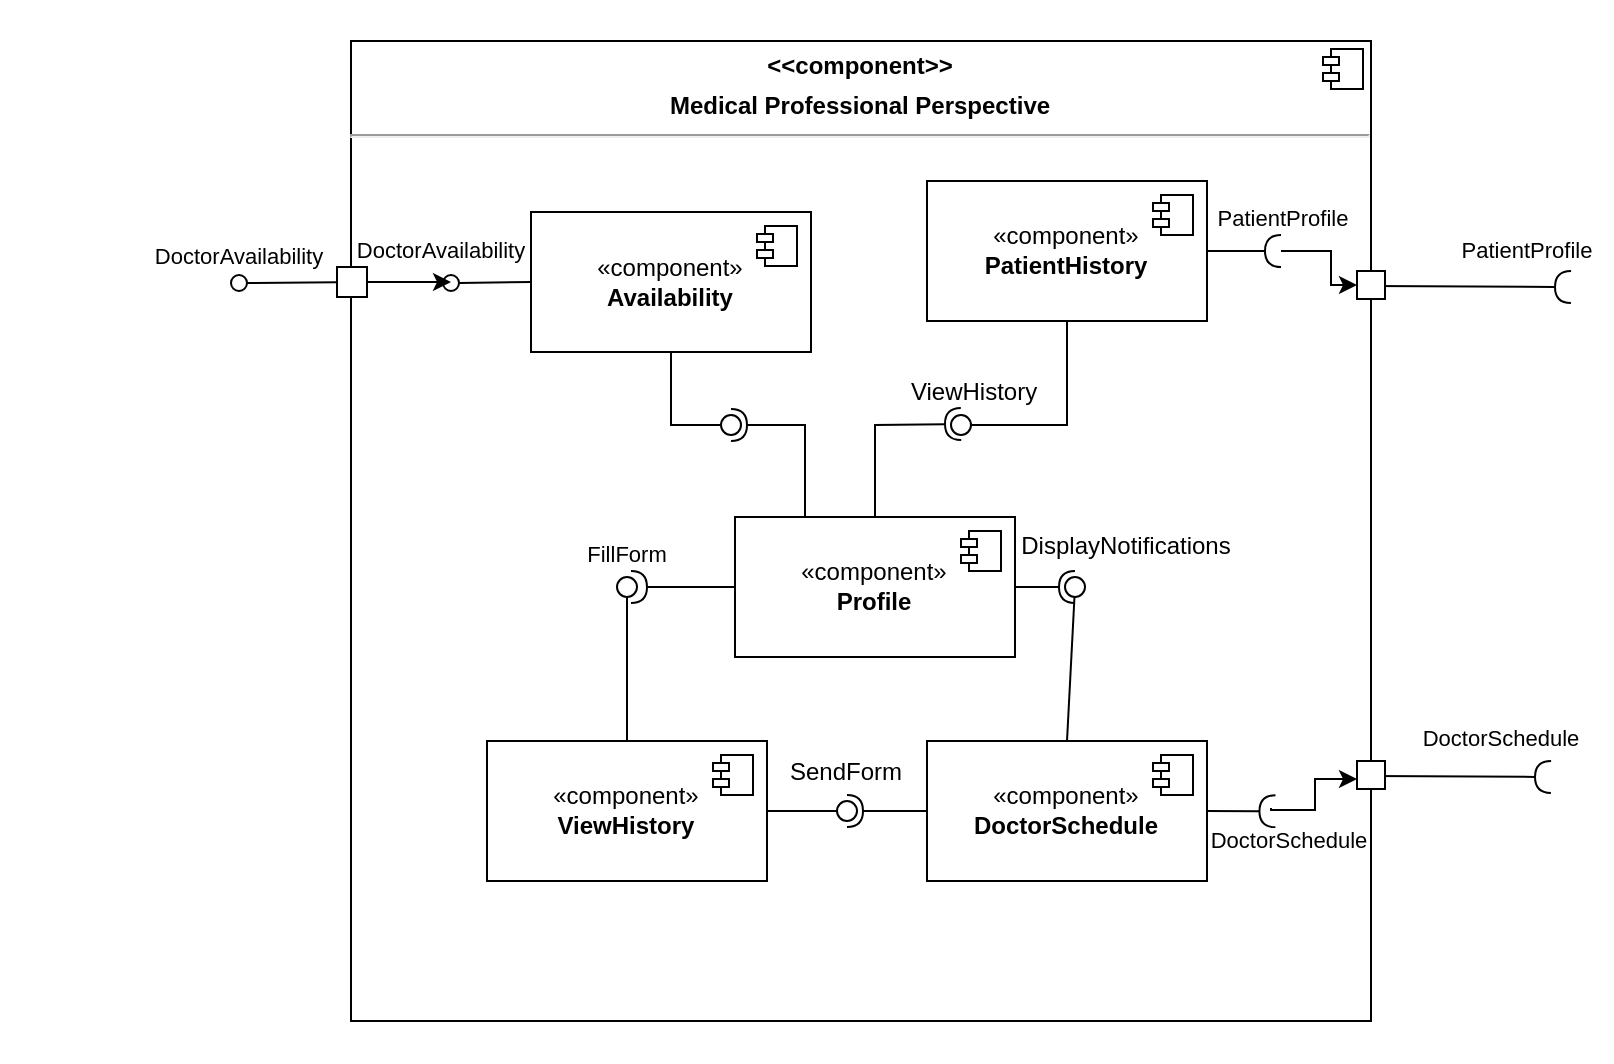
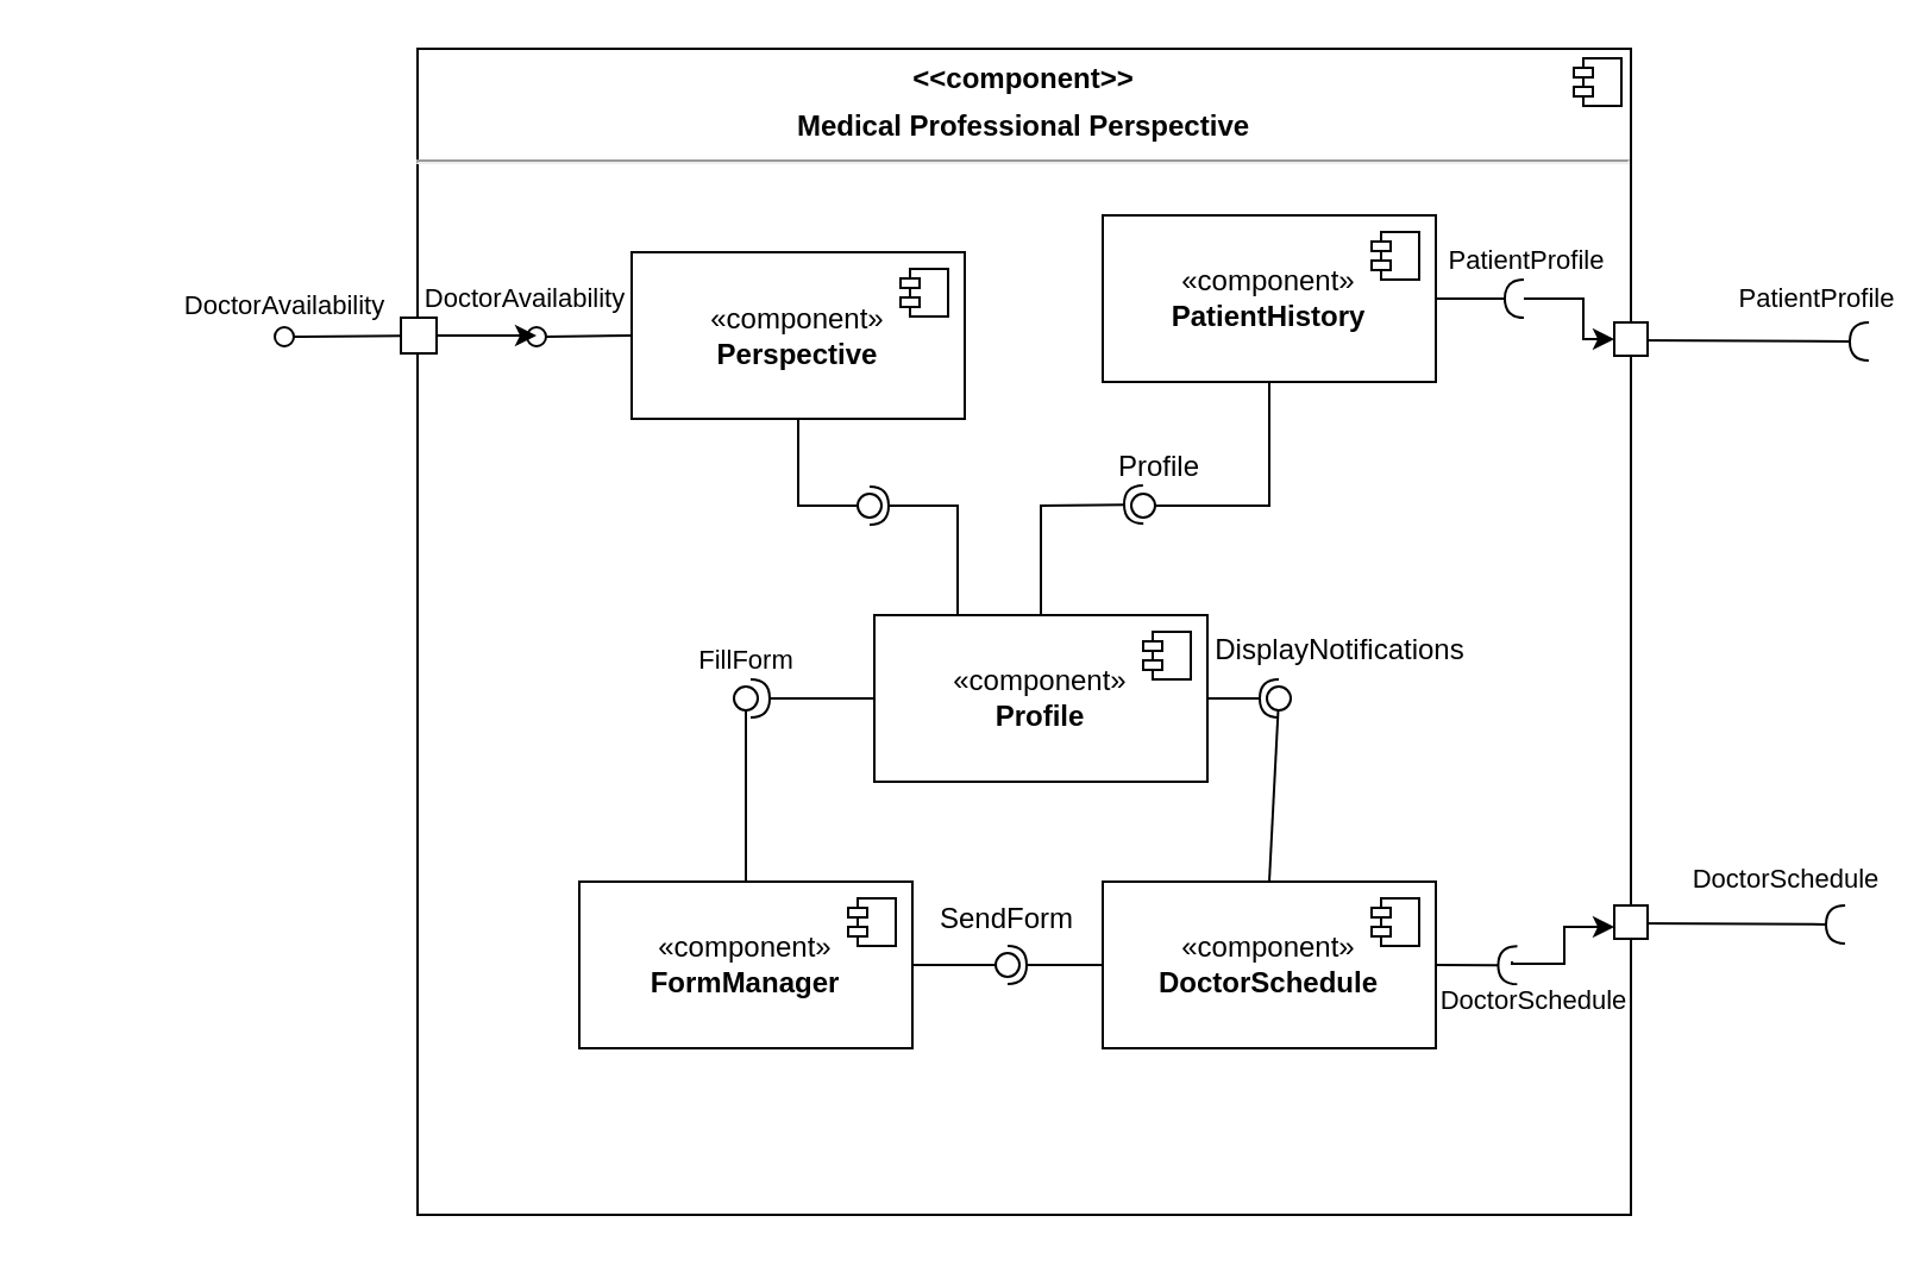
  <mxCell id="0" />
  <mxCell id="1" parent="0" />
  <mxCell id="2" value="&lt;p style=&quot;margin:0px;margin-top:6px;text-align:center;&quot;&gt;&lt;b&gt;&amp;lt;&amp;lt;component&amp;gt;&amp;gt;&lt;/b&gt;&lt;/p&gt;&lt;p style=&quot;margin:0px;margin-top:6px;text-align:center;&quot;&gt;&lt;b&gt;Medical Professional Perspective&lt;/b&gt;&lt;/p&gt;&lt;hr&gt;&lt;p style=&quot;margin:0px;margin-left:8px;&quot;&gt;&lt;br&gt;&lt;/p&gt;" style="align=left;overflow=fill;html=1;dropTarget=0;whiteSpace=wrap;" parent="1" vertex="1"><mxGeometry x="175" y="20" width="510" height="490" as="geometry" /></mxCell>
  <mxCell id="3" value="" style="shape=component;jettyWidth=8;jettyHeight=4;" parent="2" vertex="1"><mxGeometry x="1" width="20" height="20" relative="1" as="geometry"><mxPoint x="-24" y="4" as="offset" /></mxGeometry></mxCell>
  <mxCell id="4" value="" style="rounded=0;orthogonalLoop=1;jettySize=auto;html=1;endArrow=halfCircle;endFill=0;endSize=6;strokeWidth=1;sketch=0;fontSize=12;curved=1;exitX=1;exitY=0.25;exitDx=0;exitDy=0;" parent="1" source="2" edge="1"><mxGeometry relative="1" as="geometry"><mxPoint x="785" y="230" as="sourcePoint" /><mxPoint x="785" y="143" as="targetPoint" /></mxGeometry></mxCell>
  <mxCell id="5" value="PatientProfile" style="edgeLabel;html=1;align=center;verticalAlign=middle;resizable=0;points=[];" parent="4" vertex="1" connectable="0"><mxGeometry x="0.568" y="-4" relative="1" as="geometry"><mxPoint y="-22" as="offset" /></mxGeometry></mxCell>
  <mxCell id="6" value="" style="ellipse;whiteSpace=wrap;html=1;align=center;aspect=fixed;fillColor=none;strokeColor=none;resizable=0;perimeter=centerPerimeter;rotatable=0;allowArrows=0;points=[];outlineConnect=1;" parent="1" vertex="1"><mxGeometry x="453" y="250" width="10" height="10" as="geometry" /></mxCell>
  <mxCell id="7" value="" style="whiteSpace=wrap;html=1;aspect=fixed;" parent="1" vertex="1"><mxGeometry x="678" y="135" width="14" height="14" as="geometry" /></mxCell>
  <mxCell id="8" style="edgeStyle=orthogonalEdgeStyle;rounded=0;orthogonalLoop=1;jettySize=auto;html=1;entryX=0;entryY=0.5;entryDx=0;entryDy=0;exitX=0.12;exitY=0.52;exitDx=0;exitDy=0;exitPerimeter=0;" parent="1" source="12" target="7" edge="1"><mxGeometry relative="1" as="geometry"><mxPoint x="645" y="130" as="sourcePoint" /></mxGeometry></mxCell>
  <mxCell id="9" value="«component»&lt;br&gt;&lt;b&gt;PatientHistory&lt;/b&gt;" style="html=1;dropTarget=0;whiteSpace=wrap;" parent="1" vertex="1"><mxGeometry x="463" y="90" width="140" height="70" as="geometry" /></mxCell>
  <mxCell id="10" value="" style="shape=module;jettyWidth=8;jettyHeight=4;" parent="9" vertex="1"><mxGeometry x="1" width="20" height="20" relative="1" as="geometry"><mxPoint x="-27" y="7" as="offset" /></mxGeometry></mxCell>
  <mxCell id="11" value="" style="rounded=0;orthogonalLoop=1;jettySize=auto;html=1;endArrow=halfCircle;endFill=0;endSize=6;strokeWidth=1;sketch=0;fontSize=12;curved=1;exitX=1;exitY=0.5;exitDx=0;exitDy=0;" parent="1" source="9" target="12" edge="1"><mxGeometry relative="1" as="geometry"><mxPoint x="540" y="255" as="sourcePoint" /></mxGeometry></mxCell>
  <mxCell id="12" value="" style="ellipse;whiteSpace=wrap;html=1;align=center;aspect=fixed;fillColor=none;strokeColor=none;resizable=0;perimeter=centerPerimeter;rotatable=0;allowArrows=0;points=[];outlineConnect=1;" parent="1" vertex="1"><mxGeometry x="635" y="120" width="10" height="10" as="geometry" /></mxCell>
  <mxCell id="13" value="«component»&lt;br&gt;&lt;b&gt;Profile&lt;/b&gt;" style="html=1;dropTarget=0;whiteSpace=wrap;" parent="1" vertex="1"><mxGeometry x="367" y="258" width="140" height="70" as="geometry" /></mxCell>
  <mxCell id="14" value="" style="shape=module;jettyWidth=8;jettyHeight=4;" parent="13" vertex="1"><mxGeometry x="1" width="20" height="20" relative="1" as="geometry"><mxPoint x="-27" y="7" as="offset" /></mxGeometry></mxCell>
  <mxCell id="15" style="edgeStyle=orthogonalEdgeStyle;rounded=0;orthogonalLoop=1;jettySize=auto;html=1;entryX=0;entryY=0.75;entryDx=0;entryDy=0;" parent="1" edge="1"><mxGeometry relative="1" as="geometry"><mxPoint x="635" y="403.5" as="sourcePoint" /><mxPoint x="678" y="389" as="targetPoint" /><Array as="points"><mxPoint x="635" y="404.5" /><mxPoint x="657" y="404.5" /><mxPoint x="657" y="389.5" /></Array></mxGeometry></mxCell>
  <mxCell id="16" value="«component»&lt;br&gt;&lt;b&gt;DoctorSchedule&lt;/b&gt;" style="html=1;dropTarget=0;whiteSpace=wrap;" parent="1" vertex="1"><mxGeometry x="463" y="370" width="140" height="70" as="geometry" /></mxCell>
  <mxCell id="17" value="" style="shape=module;jettyWidth=8;jettyHeight=4;" parent="16" vertex="1"><mxGeometry x="1" width="20" height="20" relative="1" as="geometry"><mxPoint x="-27" y="7" as="offset" /></mxGeometry></mxCell>
- <mxCell id="18" value="«component»&lt;br&gt;&lt;b&gt;ViewHistory&lt;/b&gt;" style="html=1;dropTarget=0;whiteSpace=wrap;" parent="1" vertex="1"><mxGeometry x="243" y="370" width="140" height="70" as="geometry" /></mxCell>
+ <mxCell id="18" value="«component»&lt;br&gt;&lt;b&gt;FormManager&lt;/b&gt;" style="html=1;dropTarget=0;whiteSpace=wrap;" parent="1" vertex="1"><mxGeometry x="243" y="370" width="140" height="70" as="geometry" /></mxCell>
  <mxCell id="19" value="" style="shape=module;jettyWidth=8;jettyHeight=4;" parent="18" vertex="1"><mxGeometry x="1" width="20" height="20" relative="1" as="geometry"><mxPoint x="-27" y="7" as="offset" /></mxGeometry></mxCell>
  <mxCell id="20" value="" style="rounded=0;orthogonalLoop=1;jettySize=auto;html=1;endArrow=halfCircle;endFill=0;endSize=6;strokeWidth=1;sketch=0;exitX=1;exitY=0.5;exitDx=0;exitDy=0;" parent="1" source="13" edge="1"><mxGeometry relative="1" as="geometry"><mxPoint x="577" y="343" as="sourcePoint" /><mxPoint x="537" y="293" as="targetPoint" /></mxGeometry></mxCell>
  <mxCell id="21" value="" style="rounded=0;orthogonalLoop=1;jettySize=auto;html=1;endArrow=oval;endFill=0;sketch=0;sourcePerimeterSpacing=0;targetPerimeterSpacing=0;endSize=10;exitX=0.5;exitY=0;exitDx=0;exitDy=0;" parent="1" source="16" edge="1"><mxGeometry relative="1" as="geometry"><mxPoint x="537" y="275" as="sourcePoint" /><mxPoint x="537" y="293" as="targetPoint" /></mxGeometry></mxCell>
  <mxCell id="22" value="" style="ellipse;whiteSpace=wrap;html=1;align=center;aspect=fixed;fillColor=none;strokeColor=none;resizable=0;perimeter=centerPerimeter;rotatable=0;allowArrows=0;points=[];outlineConnect=1;" parent="1" vertex="1"><mxGeometry x="540" y="288" width="10" height="10" as="geometry" /></mxCell>
  <mxCell id="23" value="" style="rounded=0;orthogonalLoop=1;jettySize=auto;html=1;endArrow=halfCircle;endFill=0;endSize=6;strokeWidth=1;sketch=0;exitX=0;exitY=0.5;exitDx=0;exitDy=0;" parent="1" source="16" edge="1"><mxGeometry relative="1" as="geometry"><mxPoint x="463" y="345" as="sourcePoint" /><mxPoint x="423" y="405" as="targetPoint" /></mxGeometry></mxCell>
  <mxCell id="24" value="" style="rounded=0;orthogonalLoop=1;jettySize=auto;html=1;endArrow=halfCircle;endFill=0;endSize=6;strokeWidth=1;sketch=0;fontSize=12;curved=1;exitX=1;exitY=0.75;exitDx=0;exitDy=0;" parent="1" source="2" edge="1"><mxGeometry relative="1" as="geometry"><mxPoint x="790" y="315" as="sourcePoint" /><mxPoint x="775" y="388" as="targetPoint" /></mxGeometry></mxCell>
  <mxCell id="25" value="DoctorSchedule" style="edgeLabel;html=1;align=center;verticalAlign=middle;resizable=0;points=[];" parent="24" vertex="1" connectable="0"><mxGeometry x="0.453" y="-1" relative="1" as="geometry"><mxPoint y="-20" as="offset" /></mxGeometry></mxCell>
  <mxCell id="26" value="" style="ellipse;whiteSpace=wrap;html=1;align=center;aspect=fixed;fillColor=none;strokeColor=none;resizable=0;perimeter=centerPerimeter;rotatable=0;allowArrows=0;points=[];outlineConnect=1;" parent="1" vertex="1"><mxGeometry x="765" y="310" width="10" height="10" as="geometry" /></mxCell>
  <mxCell id="27" value="" style="whiteSpace=wrap;html=1;aspect=fixed;" parent="1" vertex="1"><mxGeometry x="678" y="380" width="14" height="14" as="geometry" /></mxCell>
  <mxCell id="28" value="" style="rounded=0;orthogonalLoop=1;jettySize=auto;html=1;endArrow=halfCircle;endFill=0;endSize=6;strokeWidth=1;sketch=0;fontSize=12;curved=1;exitX=1;exitY=0.5;exitDx=0;exitDy=0;entryX=0.922;entryY=0.786;entryDx=0;entryDy=0;entryPerimeter=0;" parent="1" source="16" edge="1"><mxGeometry relative="1" as="geometry"><mxPoint x="600" y="425" as="sourcePoint" /><mxPoint x="637.22" y="405.14" as="targetPoint" /></mxGeometry></mxCell>
  <mxCell id="29" value="" style="ellipse;whiteSpace=wrap;html=1;align=center;aspect=fixed;fillColor=none;strokeColor=none;resizable=0;perimeter=centerPerimeter;rotatable=0;allowArrows=0;points=[];outlineConnect=1;" parent="1" vertex="1"><mxGeometry x="583" y="420" width="10" height="10" as="geometry" /></mxCell>
  <mxCell id="30" value="" style="rounded=0;orthogonalLoop=1;jettySize=auto;html=1;endArrow=oval;endFill=0;sketch=0;sourcePerimeterSpacing=0;targetPerimeterSpacing=0;endSize=10;exitX=1;exitY=0.5;exitDx=0;exitDy=0;" parent="1" source="18" edge="1"><mxGeometry relative="1" as="geometry"><mxPoint x="403" y="335" as="sourcePoint" /><mxPoint x="423" y="405" as="targetPoint" /></mxGeometry></mxCell>
- <mxCell id="31" value="«component»&lt;br&gt;&lt;b&gt;Availability&lt;/b&gt;" style="html=1;dropTarget=0;whiteSpace=wrap;" parent="1" vertex="1"><mxGeometry x="265" y="105.5" width="140" height="70" as="geometry" /></mxCell>
+ <mxCell id="31" value="«component»&lt;br&gt;&lt;b&gt;Perspective&lt;/b&gt;" style="html=1;dropTarget=0;whiteSpace=wrap;" parent="1" vertex="1"><mxGeometry x="265" y="105.5" width="140" height="70" as="geometry" /></mxCell>
  <mxCell id="32" value="" style="shape=module;jettyWidth=8;jettyHeight=4;" parent="31" vertex="1"><mxGeometry x="1" width="20" height="20" relative="1" as="geometry"><mxPoint x="-27" y="7" as="offset" /></mxGeometry></mxCell>
  <mxCell id="33" style="edgeStyle=orthogonalEdgeStyle;rounded=0;orthogonalLoop=1;jettySize=auto;html=1;" parent="1" source="34" edge="1"><mxGeometry relative="1" as="geometry"><mxPoint x="225" y="140.5" as="targetPoint" /></mxGeometry></mxCell>
  <mxCell id="34" value="" style="html=1;rounded=0;" parent="1" vertex="1"><mxGeometry x="168" y="133" width="15" height="15" as="geometry" /></mxCell>
  <mxCell id="35" value="" style="endArrow=none;html=1;rounded=0;align=center;verticalAlign=top;endFill=0;labelBackgroundColor=none;endSize=2;" parent="1" source="34" target="36" edge="1"><mxGeometry relative="1" as="geometry" /></mxCell>
  <mxCell id="36" value="DoctorAvailability" style="ellipse;html=1;fontSize=11;align=center;fillColor=none;points=[];aspect=fixed;resizable=0;verticalAlign=bottom;labelPosition=center;verticalLabelPosition=top;flipH=1;" parent="1" vertex="1"><mxGeometry x="115" y="137" width="8" height="8" as="geometry" /></mxCell>
  <mxCell id="37" value="" style="html=1;verticalAlign=bottom;labelBackgroundColor=none;endArrow=oval;endFill=0;endSize=8;rounded=0;exitX=0;exitY=0.5;exitDx=0;exitDy=0;" parent="1" source="31" edge="1"><mxGeometry width="160" relative="1" as="geometry"><mxPoint x="35" y="220" as="sourcePoint" /><mxPoint x="225" y="141" as="targetPoint" /></mxGeometry></mxCell>
  <mxCell id="38" value="&lt;font style=&quot;font-size: 11px;&quot;&gt;DoctorAvailability&lt;/font&gt;" style="edgeLabel;html=1;align=center;verticalAlign=middle;resizable=0;points=[];fontSize=11;" parent="37" vertex="1" connectable="0"><mxGeometry x="0.43" y="1" relative="1" as="geometry"><mxPoint x="-17" y="-17" as="offset" /></mxGeometry></mxCell>
  <mxCell id="39" value="SendForm" style="text;strokeColor=none;align=center;fillColor=none;html=1;verticalAlign=middle;whiteSpace=wrap;rounded=0;" parent="1" vertex="1"><mxGeometry x="393" y="376" width="60" height="19" as="geometry" /></mxCell>
  <mxCell id="40" value="DisplayNotifications" style="text;strokeColor=none;align=center;fillColor=none;html=1;verticalAlign=middle;whiteSpace=wrap;rounded=0;" parent="1" vertex="1"><mxGeometry x="507" y="263" width="112" height="19" as="geometry" /></mxCell>
  <mxCell id="41" value="" style="ellipse;whiteSpace=wrap;html=1;align=center;aspect=fixed;fillColor=none;strokeColor=none;resizable=0;perimeter=centerPerimeter;rotatable=0;allowArrows=0;points=[];outlineConnect=1;" parent="1" vertex="1"><mxGeometry x="478" y="210" width="10" height="10" as="geometry" /></mxCell>
- <mxCell id="42" value="ViewHistory" style="text;strokeColor=none;align=center;fillColor=none;html=1;verticalAlign=middle;whiteSpace=wrap;rounded=0;" parent="1" vertex="1"><mxGeometry x="457" y="186" width="60" height="19" as="geometry" /></mxCell>
+ <mxCell id="42" value="Profile" style="text;strokeColor=none;align=center;fillColor=none;html=1;verticalAlign=middle;whiteSpace=wrap;rounded=0;" parent="1" vertex="1"><mxGeometry x="457" y="186" width="60" height="19" as="geometry" /></mxCell>
  <mxCell id="43" value="" style="ellipse;whiteSpace=wrap;html=1;align=center;aspect=fixed;fillColor=none;strokeColor=none;resizable=0;perimeter=centerPerimeter;rotatable=0;allowArrows=0;points=[];outlineConnect=1;" parent="1" vertex="1"><mxGeometry x="340" y="210" width="10" height="10" as="geometry" /></mxCell>
  <mxCell id="44" value="" style="ellipse;whiteSpace=wrap;html=1;align=center;aspect=fixed;fillColor=none;strokeColor=none;resizable=0;perimeter=centerPerimeter;rotatable=0;allowArrows=0;points=[];outlineConnect=1;" parent="1" vertex="1"><mxGeometry x="578" y="210" width="10" height="10" as="geometry" /></mxCell>
  <mxCell id="45" value="" style="rounded=0;orthogonalLoop=1;jettySize=auto;html=1;endArrow=halfCircle;endFill=0;endSize=6;strokeWidth=1;sketch=0;exitX=0.5;exitY=0;exitDx=0;exitDy=0;" parent="1" source="13" edge="1"><mxGeometry relative="1" as="geometry"><mxPoint x="460" y="211.5" as="sourcePoint" /><mxPoint x="480" y="211.5" as="targetPoint" /><Array as="points"><mxPoint x="437" y="212" /></Array></mxGeometry></mxCell>
  <mxCell id="46" value="" style="rounded=0;orthogonalLoop=1;jettySize=auto;html=1;endArrow=oval;endFill=0;sketch=0;sourcePerimeterSpacing=0;targetPerimeterSpacing=0;endSize=10;exitX=0.5;exitY=1;exitDx=0;exitDy=0;" parent="1" source="9" edge="1"><mxGeometry relative="1" as="geometry"><mxPoint x="500" y="212" as="sourcePoint" /><mxPoint x="480" y="212" as="targetPoint" /><Array as="points"><mxPoint x="533" y="212" /></Array></mxGeometry></mxCell>
  <mxCell id="47" value="" style="ellipse;whiteSpace=wrap;html=1;align=center;aspect=fixed;fillColor=none;strokeColor=none;resizable=0;perimeter=centerPerimeter;rotatable=0;allowArrows=0;points=[];outlineConnect=1;" parent="1" vertex="1"><mxGeometry x="20" y="250" width="10" height="10" as="geometry" /></mxCell>
  <mxCell id="48" value="" style="rounded=0;orthogonalLoop=1;jettySize=auto;html=1;endArrow=halfCircle;endFill=0;endSize=6;strokeWidth=1;sketch=0;exitX=0.25;exitY=0;exitDx=0;exitDy=0;" parent="1" source="13" target="50" edge="1"><mxGeometry relative="1" as="geometry"><mxPoint x="385" y="212" as="sourcePoint" /><Array as="points"><mxPoint x="402" y="212" /></Array></mxGeometry></mxCell>
  <mxCell id="49" value="" style="rounded=0;orthogonalLoop=1;jettySize=auto;html=1;endArrow=oval;endFill=0;sketch=0;sourcePerimeterSpacing=0;targetPerimeterSpacing=0;endSize=10;exitX=0.5;exitY=1;exitDx=0;exitDy=0;" parent="1" source="31" target="50" edge="1"><mxGeometry relative="1" as="geometry"><mxPoint x="345" y="212" as="sourcePoint" /><Array as="points"><mxPoint x="335" y="212" /></Array></mxGeometry></mxCell>
  <mxCell id="50" value="" style="ellipse;whiteSpace=wrap;html=1;align=center;aspect=fixed;fillColor=none;strokeColor=none;resizable=0;perimeter=centerPerimeter;rotatable=0;allowArrows=0;points=[];outlineConnect=1;" parent="1" vertex="1"><mxGeometry x="360" y="207" width="10" height="10" as="geometry" /></mxCell>
  <mxCell id="51" value="PatientProfile" style="edgeLabel;html=1;align=center;verticalAlign=middle;resizable=0;points=[];" parent="1" vertex="1" connectable="0"><mxGeometry x="640.999" y="108.5" as="geometry" /></mxCell>
  <mxCell id="52" value="DoctorSchedule" style="edgeLabel;html=1;align=center;verticalAlign=middle;resizable=0;points=[];" parent="1" vertex="1" connectable="0"><mxGeometry x="643.003" y="419.001" as="geometry" /></mxCell>
  <mxCell id="53" value="" style="rounded=0;orthogonalLoop=1;jettySize=auto;html=1;endArrow=halfCircle;endFill=0;endSize=6;strokeWidth=1;sketch=0;exitX=0;exitY=0.5;exitDx=0;exitDy=0;entryX=0.5;entryY=0.5;entryDx=0;entryDy=0;entryPerimeter=0;" edge="1" target="56" parent="1" source="13"><mxGeometry relative="1" as="geometry"><mxPoint x="335" y="293" as="sourcePoint" /></mxGeometry></mxCell>
  <mxCell id="54" value="" style="rounded=0;orthogonalLoop=1;jettySize=auto;html=1;endArrow=oval;endFill=0;sketch=0;sourcePerimeterSpacing=0;targetPerimeterSpacing=0;endSize=10;exitX=0.5;exitY=0;exitDx=0;exitDy=0;" edge="1" parent="1" source="18"><mxGeometry relative="1" as="geometry"><mxPoint x="295" y="293" as="sourcePoint" /><mxPoint x="313" y="293" as="targetPoint" /></mxGeometry></mxCell>
  <mxCell id="55" value="FillForm" style="edgeLabel;html=1;align=center;verticalAlign=middle;resizable=0;points=[];" vertex="1" connectable="0" parent="54"><mxGeometry x="0.351" y="-3" relative="1" as="geometry"><mxPoint x="-4" y="-42" as="offset" /></mxGeometry></mxCell>
  <mxCell id="56" value="" style="ellipse;whiteSpace=wrap;html=1;align=center;aspect=fixed;fillColor=none;strokeColor=none;resizable=0;perimeter=centerPerimeter;rotatable=0;allowArrows=0;points=[];outlineConnect=1;" vertex="1" parent="1"><mxGeometry x="310" y="288" width="10" height="10" as="geometry" /></mxCell>
